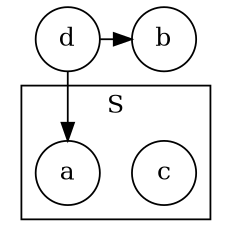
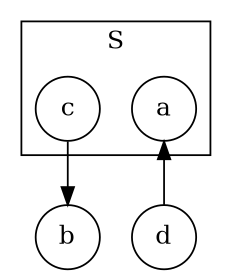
  digraph {
    node [shape=circle]
    c
    a
    d
    b
    subgraph cluster_1 {
      color=black
      label=S
      c
      a
    }
    subgraph sub_2 {
      rank=same
      d
      b
    }
    d -> a
-   d -> b
+   c -> b
  }
